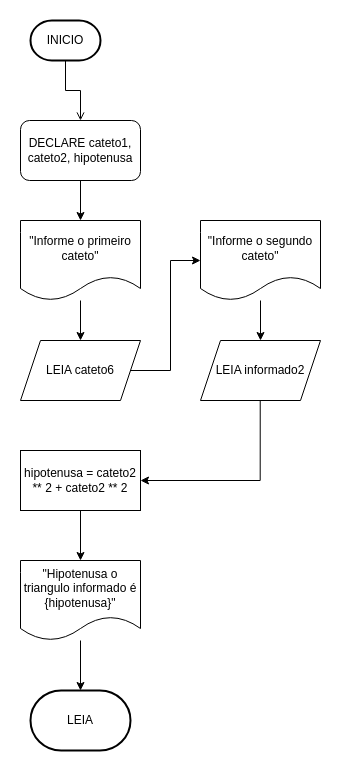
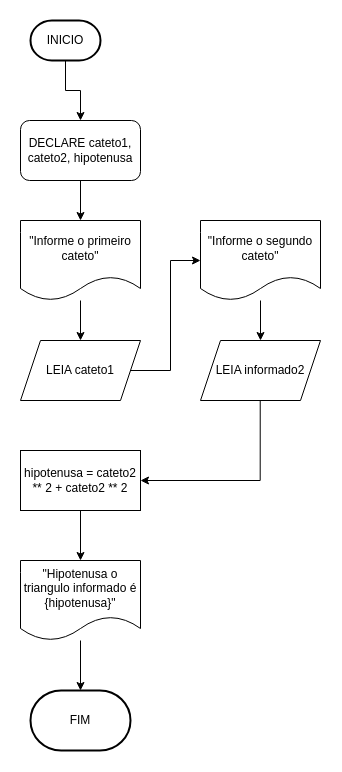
  <mxCell id="0" />
  <mxCell id="1" parent="0" />
- <mxCell id="2" value="LEIA" style="strokeWidth=2;html=1;shape=mxgraph.flowchart.terminator;whiteSpace=wrap;" vertex="1" parent="1"><mxGeometry x="30" y="690" width="100" height="60" as="geometry" /></mxCell>
- <mxCell id="3" value="" style="edgeStyle=orthogonalEdgeStyle;rounded=0;orthogonalLoop=1;jettySize=auto;html=1;endArrow=open;" edge="1" parent="1" source="4" target="6"><mxGeometry relative="1" as="geometry" /></mxCell>
+ <mxCell id="2" value="FIM" style="strokeWidth=2;html=1;shape=mxgraph.flowchart.terminator;whiteSpace=wrap;" vertex="1" parent="1"><mxGeometry x="30" y="690" width="100" height="60" as="geometry" /></mxCell>
+ <mxCell id="3" value="" style="edgeStyle=orthogonalEdgeStyle;rounded=0;orthogonalLoop=1;jettySize=auto;html=1;" edge="1" parent="1" source="4" target="6"><mxGeometry relative="1" as="geometry" /></mxCell>
  <mxCell id="4" value="INICIO" style="strokeWidth=2;html=1;shape=mxgraph.flowchart.terminator;whiteSpace=wrap;" vertex="1" parent="1"><mxGeometry x="30" y="20" width="70" height="40" as="geometry" /></mxCell>
  <mxCell id="5" value="" style="edgeStyle=orthogonalEdgeStyle;rounded=0;orthogonalLoop=1;jettySize=auto;html=1;" edge="1" parent="1" source="6" target="8"><mxGeometry relative="1" as="geometry" /></mxCell>
  <mxCell id="6" value="DECLARE cateto1, cateto2, hipotenusa" style="whiteSpace=wrap;html=1;rounded=1;" vertex="1" parent="1"><mxGeometry x="20" y="120" width="120" height="60" as="geometry" /></mxCell>
  <mxCell id="7" value="" style="edgeStyle=orthogonalEdgeStyle;rounded=0;orthogonalLoop=1;jettySize=auto;html=1;" edge="1" parent="1" source="8" target="10"><mxGeometry relative="1" as="geometry" /></mxCell>
  <mxCell id="8" value="&quot;Informe o primeiro cateto&quot;" style="shape=document;whiteSpace=wrap;html=1;boundedLbl=1;" vertex="1" parent="1"><mxGeometry x="20" y="220" width="120" height="80" as="geometry" /></mxCell>
  <mxCell id="9" style="edgeStyle=orthogonalEdgeStyle;rounded=0;orthogonalLoop=1;jettySize=auto;html=1;entryX=0;entryY=0.5;entryDx=0;entryDy=0;" edge="1" parent="1" source="10" target="16"><mxGeometry relative="1" as="geometry" /></mxCell>
- <mxCell id="10" value="LEIA cateto6" style="shape=parallelogram;perimeter=parallelogramPerimeter;whiteSpace=wrap;html=1;fixedSize=1;" vertex="1" parent="1"><mxGeometry x="20" y="340" width="120" height="60" as="geometry" /></mxCell>
+ <mxCell id="10" value="LEIA cateto1" style="shape=parallelogram;perimeter=parallelogramPerimeter;whiteSpace=wrap;html=1;fixedSize=1;" vertex="1" parent="1"><mxGeometry x="20" y="340" width="120" height="60" as="geometry" /></mxCell>
  <mxCell id="11" value="" style="edgeStyle=orthogonalEdgeStyle;rounded=0;orthogonalLoop=1;jettySize=auto;html=1;" edge="1" parent="1" source="12" target="14"><mxGeometry relative="1" as="geometry" /></mxCell>
  <mxCell id="12" value="hipotenusa = cateto2 ** 2 + cateto2 ** 2" style="rounded=0;whiteSpace=wrap;html=1;" vertex="1" parent="1"><mxGeometry x="20" y="450" width="120" height="60" as="geometry" /></mxCell>
  <mxCell id="13" value="" style="edgeStyle=orthogonalEdgeStyle;rounded=0;orthogonalLoop=1;jettySize=auto;html=1;" edge="1" parent="1" source="14" target="2"><mxGeometry relative="1" as="geometry" /></mxCell>
  <mxCell id="14" value="&quot;Hipotenusa o triangulo informado é {hipotenusa}&quot;" style="shape=document;whiteSpace=wrap;html=1;boundedLbl=1;" vertex="1" parent="1"><mxGeometry x="20" y="560" width="120" height="80" as="geometry" /></mxCell>
  <mxCell id="15" value="" style="edgeStyle=orthogonalEdgeStyle;rounded=0;orthogonalLoop=1;jettySize=auto;html=1;" edge="1" parent="1" source="16" target="17"><mxGeometry relative="1" as="geometry" /></mxCell>
  <mxCell id="16" value="&quot;Informe o segundo cateto&quot;" style="shape=document;whiteSpace=wrap;html=1;boundedLbl=1;" vertex="1" parent="1"><mxGeometry x="200" y="220" width="120" height="80" as="geometry" /></mxCell>
  <mxCell id="17" value="LEIA informado2" style="shape=parallelogram;perimeter=parallelogramPerimeter;whiteSpace=wrap;html=1;fixedSize=1;" vertex="1" parent="1"><mxGeometry x="200" y="340" width="120" height="60" as="geometry" /></mxCell>
  <mxCell id="18" style="edgeStyle=orthogonalEdgeStyle;rounded=0;orthogonalLoop=1;jettySize=auto;html=1;entryX=1;entryY=0.5;entryDx=0;entryDy=0;" edge="1" parent="1" target="12"><mxGeometry relative="1" as="geometry"><mxPoint x="259.72" y="490" as="targetPoint" /><mxPoint x="259.72" y="400" as="sourcePoint" /><Array as="points"><mxPoint x="260" y="480" /></Array></mxGeometry></mxCell>
  <mxCell id="19" value="&amp;nbsp;" style="text;whiteSpace=wrap;html=1;" vertex="1" parent="1"><mxGeometry x="250" y="580" width="40" height="40" as="geometry" /></mxCell>
